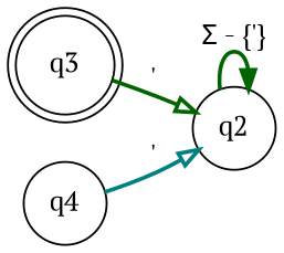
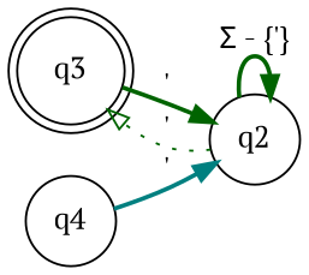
  digraph {
    fontname="PT Serif"
    rankdir=LR
    node [fontname="PT Serif" shape=circle]
    edge [arrowhead=onormal color=darkgreen fontname="PT Serif" style=bold]
    q3 [shape=doublecircle]
    q2
    n3 [label=q4]
-   q3 -> q2 [label="'"]
+   q3 -> q2 [arrowhead=normal label="'"]
+   q2 -> q3 [label="'" style=dotted]
    q2 -> q2 [arrowhead=normal label="Σ - {'}"]
-   n3 -> q2 [color=teal label="'"]
+   n3 -> q2 [arrowhead=normal color=teal label="'"]
  }
